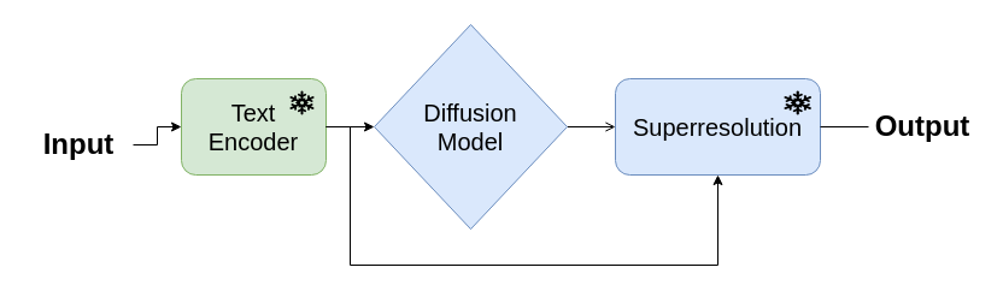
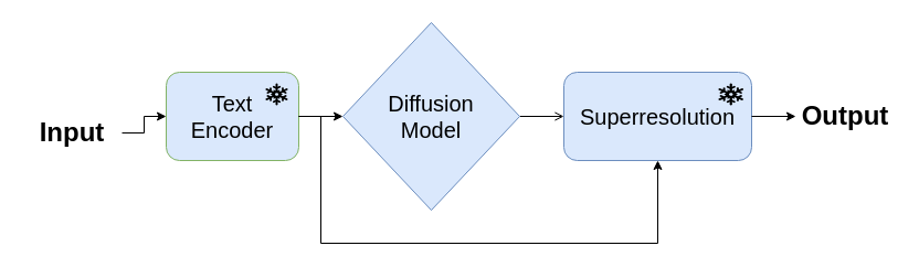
  <mxCell id="0" />
  <mxCell id="1" parent="0" />
  <mxCell id="2" style="edgeStyle=orthogonalEdgeStyle;rounded=0;orthogonalLoop=1;jettySize=auto;html=1;entryX=0;entryY=0.5;entryDx=0;entryDy=0;endArrow=open;" parent="1" source="3" target="11" edge="1"><mxGeometry relative="1" as="geometry"><mxPoint x="510" y="105" as="targetPoint" /></mxGeometry></mxCell>
  <mxCell id="3" value="&lt;font style=&quot;font-size: 20px;&quot;&gt;Diffusion&lt;br&gt;Model&lt;/font&gt;" style="rhombus;whiteSpace=wrap;html=1;fillColor=#dae8fc;strokeColor=#6c8ebf;" parent="1" vertex="1"><mxGeometry x="310" y="20" width="160" height="170" as="geometry" /></mxCell>
  <mxCell id="4" value="" style="group" parent="1" vertex="1" connectable="0"><mxGeometry x="150" y="65" width="120" height="80" as="geometry" /></mxCell>
- <mxCell id="5" value="&lt;font style=&quot;font-size: 20px;&quot;&gt;Text&lt;/font&gt;&lt;div&gt;&lt;span style=&quot;font-size: 20px; background-color: initial;&quot;&gt;Encoder&lt;/span&gt;&lt;/div&gt;" style="rounded=1;whiteSpace=wrap;html=1;fillColor=#d5e8d4;strokeColor=#82b366;" parent="4" vertex="1"><mxGeometry width="120" height="80" as="geometry" /></mxCell>
+ <mxCell id="5" value="&lt;font style=&quot;font-size: 20px;&quot;&gt;Text&lt;/font&gt;&lt;div&gt;&lt;span style=&quot;font-size: 20px; background-color: initial;&quot;&gt;Encoder&lt;/span&gt;&lt;/div&gt;" style="rounded=1;whiteSpace=wrap;html=1;fillColor=#dae8fc;strokeColor=#82b366;" parent="4" vertex="1"><mxGeometry width="120" height="80" as="geometry" /></mxCell>
  <mxCell id="6" value="" style="shape=mxgraph.signs.nature.snowflake;html=1;pointerEvents=1;fillColor=#000000;strokeColor=none;verticalLabelPosition=bottom;verticalAlign=top;align=center;" parent="4" vertex="1"><mxGeometry x="90" y="10" width="20" height="20" as="geometry" /></mxCell>
  <mxCell id="7" style="edgeStyle=orthogonalEdgeStyle;rounded=0;orthogonalLoop=1;jettySize=auto;html=1;entryX=0;entryY=0.5;entryDx=0;entryDy=0;" parent="1" source="8" target="5" edge="1"><mxGeometry relative="1" as="geometry" /></mxCell>
  <mxCell id="8" value="&lt;b&gt;&lt;font style=&quot;font-size: 24px;&quot;&gt;Input&lt;/font&gt;&lt;/b&gt;" style="text;html=1;align=center;verticalAlign=middle;whiteSpace=wrap;rounded=0;" parent="1" vertex="1"><mxGeometry x="20" y="100" width="90" height="40" as="geometry" /></mxCell>
  <mxCell id="9" style="edgeStyle=orthogonalEdgeStyle;rounded=0;orthogonalLoop=1;jettySize=auto;html=1;entryX=0;entryY=0.5;entryDx=0;entryDy=0;" parent="1" source="5" target="3" edge="1"><mxGeometry relative="1" as="geometry" /></mxCell>
  <mxCell id="10" value="" style="group" parent="1" vertex="1" connectable="0"><mxGeometry x="510" y="65" width="170" height="80" as="geometry" /></mxCell>
  <mxCell id="11" value="&lt;span style=&quot;font-size: 20px;&quot;&gt;Superresolution&lt;/span&gt;" style="rounded=1;whiteSpace=wrap;html=1;fillColor=#dae8fc;strokeColor=#6c8ebf;" parent="10" vertex="1"><mxGeometry width="170" height="80" as="geometry" /></mxCell>
  <mxCell id="12" value="" style="shape=mxgraph.signs.nature.snowflake;html=1;pointerEvents=1;fillColor=#000000;strokeColor=none;verticalLabelPosition=bottom;verticalAlign=top;align=center;" parent="10" vertex="1"><mxGeometry x="140" y="10" width="22.5" height="20" as="geometry" /></mxCell>
  <mxCell id="13" value="&lt;span style=&quot;font-size: 24px;&quot;&gt;&lt;b&gt;Output&lt;/b&gt;&lt;/span&gt;" style="text;html=1;align=center;verticalAlign=middle;whiteSpace=wrap;rounded=0;" parent="1" vertex="1"><mxGeometry x="720" y="85" width="90" height="40" as="geometry" /></mxCell>
- <mxCell id="14" style="edgeStyle=orthogonalEdgeStyle;rounded=0;orthogonalLoop=1;jettySize=auto;html=1;entryX=0;entryY=0.5;entryDx=0;entryDy=0;endArrow=none;" parent="1" source="11" target="13" edge="1"><mxGeometry relative="1" as="geometry" /></mxCell>
+ <mxCell id="14" style="edgeStyle=orthogonalEdgeStyle;rounded=0;orthogonalLoop=1;jettySize=auto;html=1;entryX=0;entryY=0.5;entryDx=0;entryDy=0;" parent="1" source="11" target="13" edge="1"><mxGeometry relative="1" as="geometry" /></mxCell>
  <mxCell id="15" style="edgeStyle=orthogonalEdgeStyle;rounded=0;orthogonalLoop=1;jettySize=auto;html=1;entryX=0.5;entryY=1;entryDx=0;entryDy=0;" edge="1" parent="1" source="5" target="11"><mxGeometry relative="1" as="geometry"><Array as="points"><mxPoint x="290" y="105" /><mxPoint x="290" y="220" /><mxPoint x="595" y="220" /></Array></mxGeometry></mxCell>
